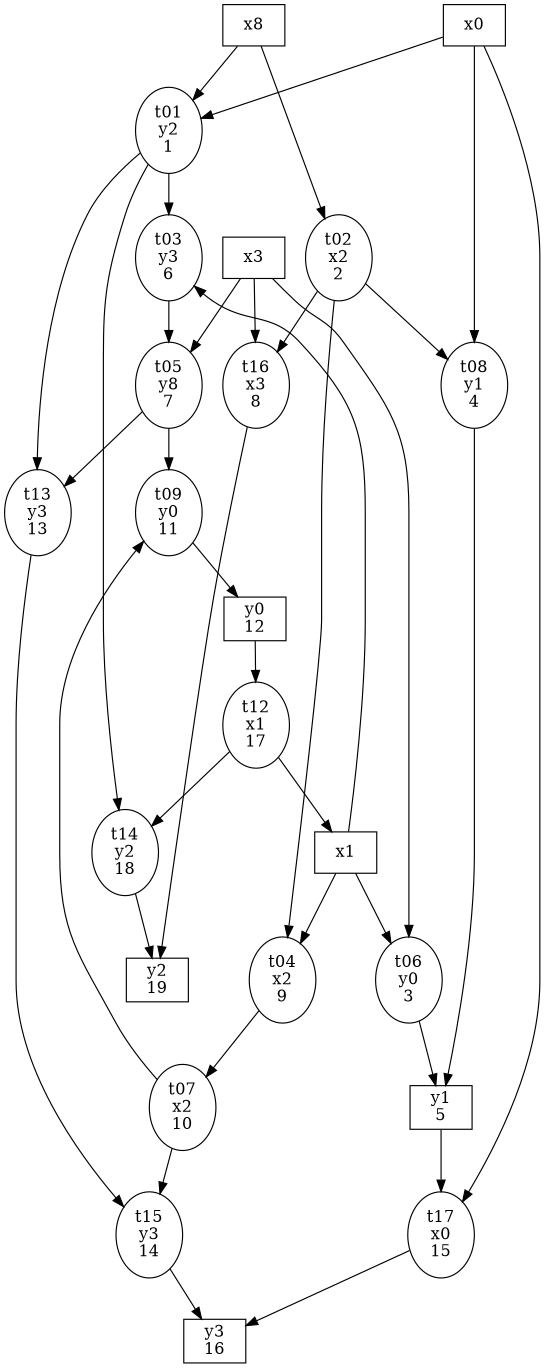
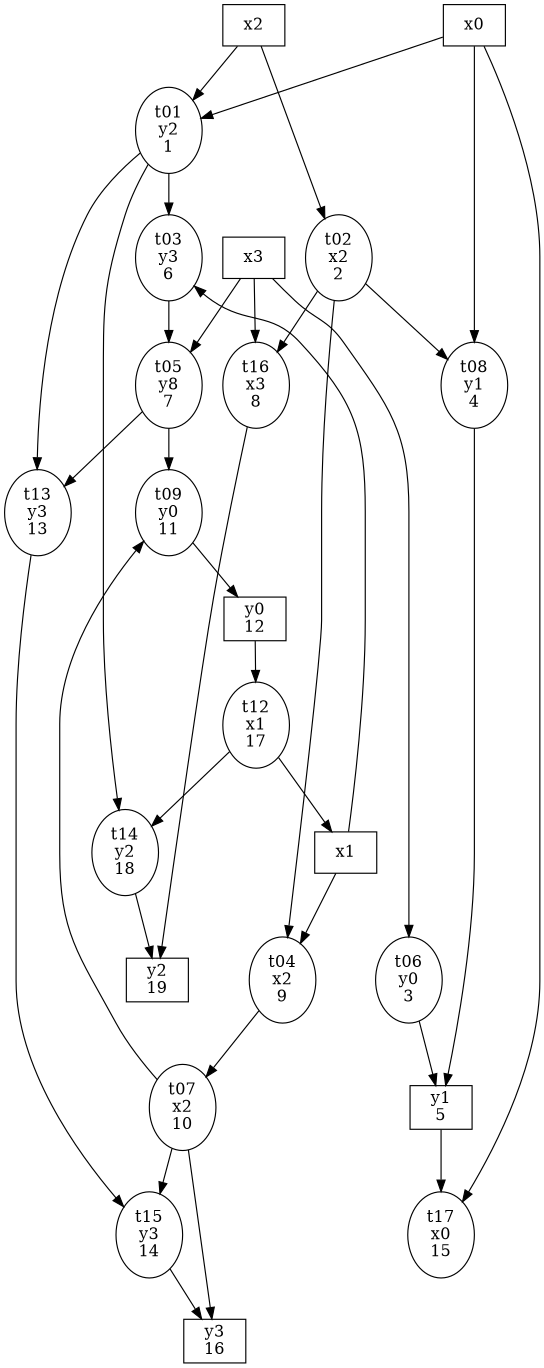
  strict digraph {
    x0 [shape=box]
    t01 [label="\N\ny2\n1"]
    t08 [label="\N\ny1\n4"]
    t17 [label="\N\nx0\n15"]
    t03 [label="\N\ny3\n6"]
    t13 [label="\N\ny3\n13"]
    t14 [label="\N\ny2\n18"]
    y1 [label="\N\n5" shape=box]
    t07 [label="\N\nx2\n10"]
    t09 [label="\N\ny0\n11"]
    t15 [label="\N\ny3\n14"]
    y3 [label="\N\n16" shape=box]
    x1 [shape=box]
    t06 [label="\N\ny0\n3"]
    t04 [label="\N\nx2\n9"]
    t05 [label="\N\ny8\n7"]
    t12 [label="\N\nx1\n17"]
-   x2 [shape=box label=x8]
+   x2 [shape=box]
    t02 [label="\N\nx2\n2"]
    t16 [label="\N\nx3\n8"]
    x3 [shape=box]
    y2 [label="\N\n19" shape=box]
    y0 [label="\N\n12" shape=box]
    x0 -> t01
    x0 -> t08
    x0 -> t17
    t01 -> t03
    t01 -> t13
    t01 -> t14
    t08 -> y1
-   t17 -> y3
+   t07 -> y3
    t03 -> t05
    t13 -> t15
    t14 -> y2
    y1 -> t17
    t07 -> t09
    t07 -> t15
    t09 -> y0
    t15 -> y3
    x1 -> t03
-   x1 -> t06
    x1 -> t04
    t06 -> y1
    t04 -> t07
    t05 -> t13
    t05 -> t09
    t12 -> t14
    t12 -> x1
    x2 -> t01
    x2 -> t02
    t02 -> t08
    t02 -> t04
    t02 -> t16
    t16 -> y2
    x3 -> t06
    x3 -> t05
    x3 -> t16
    y0 -> t12
  }
